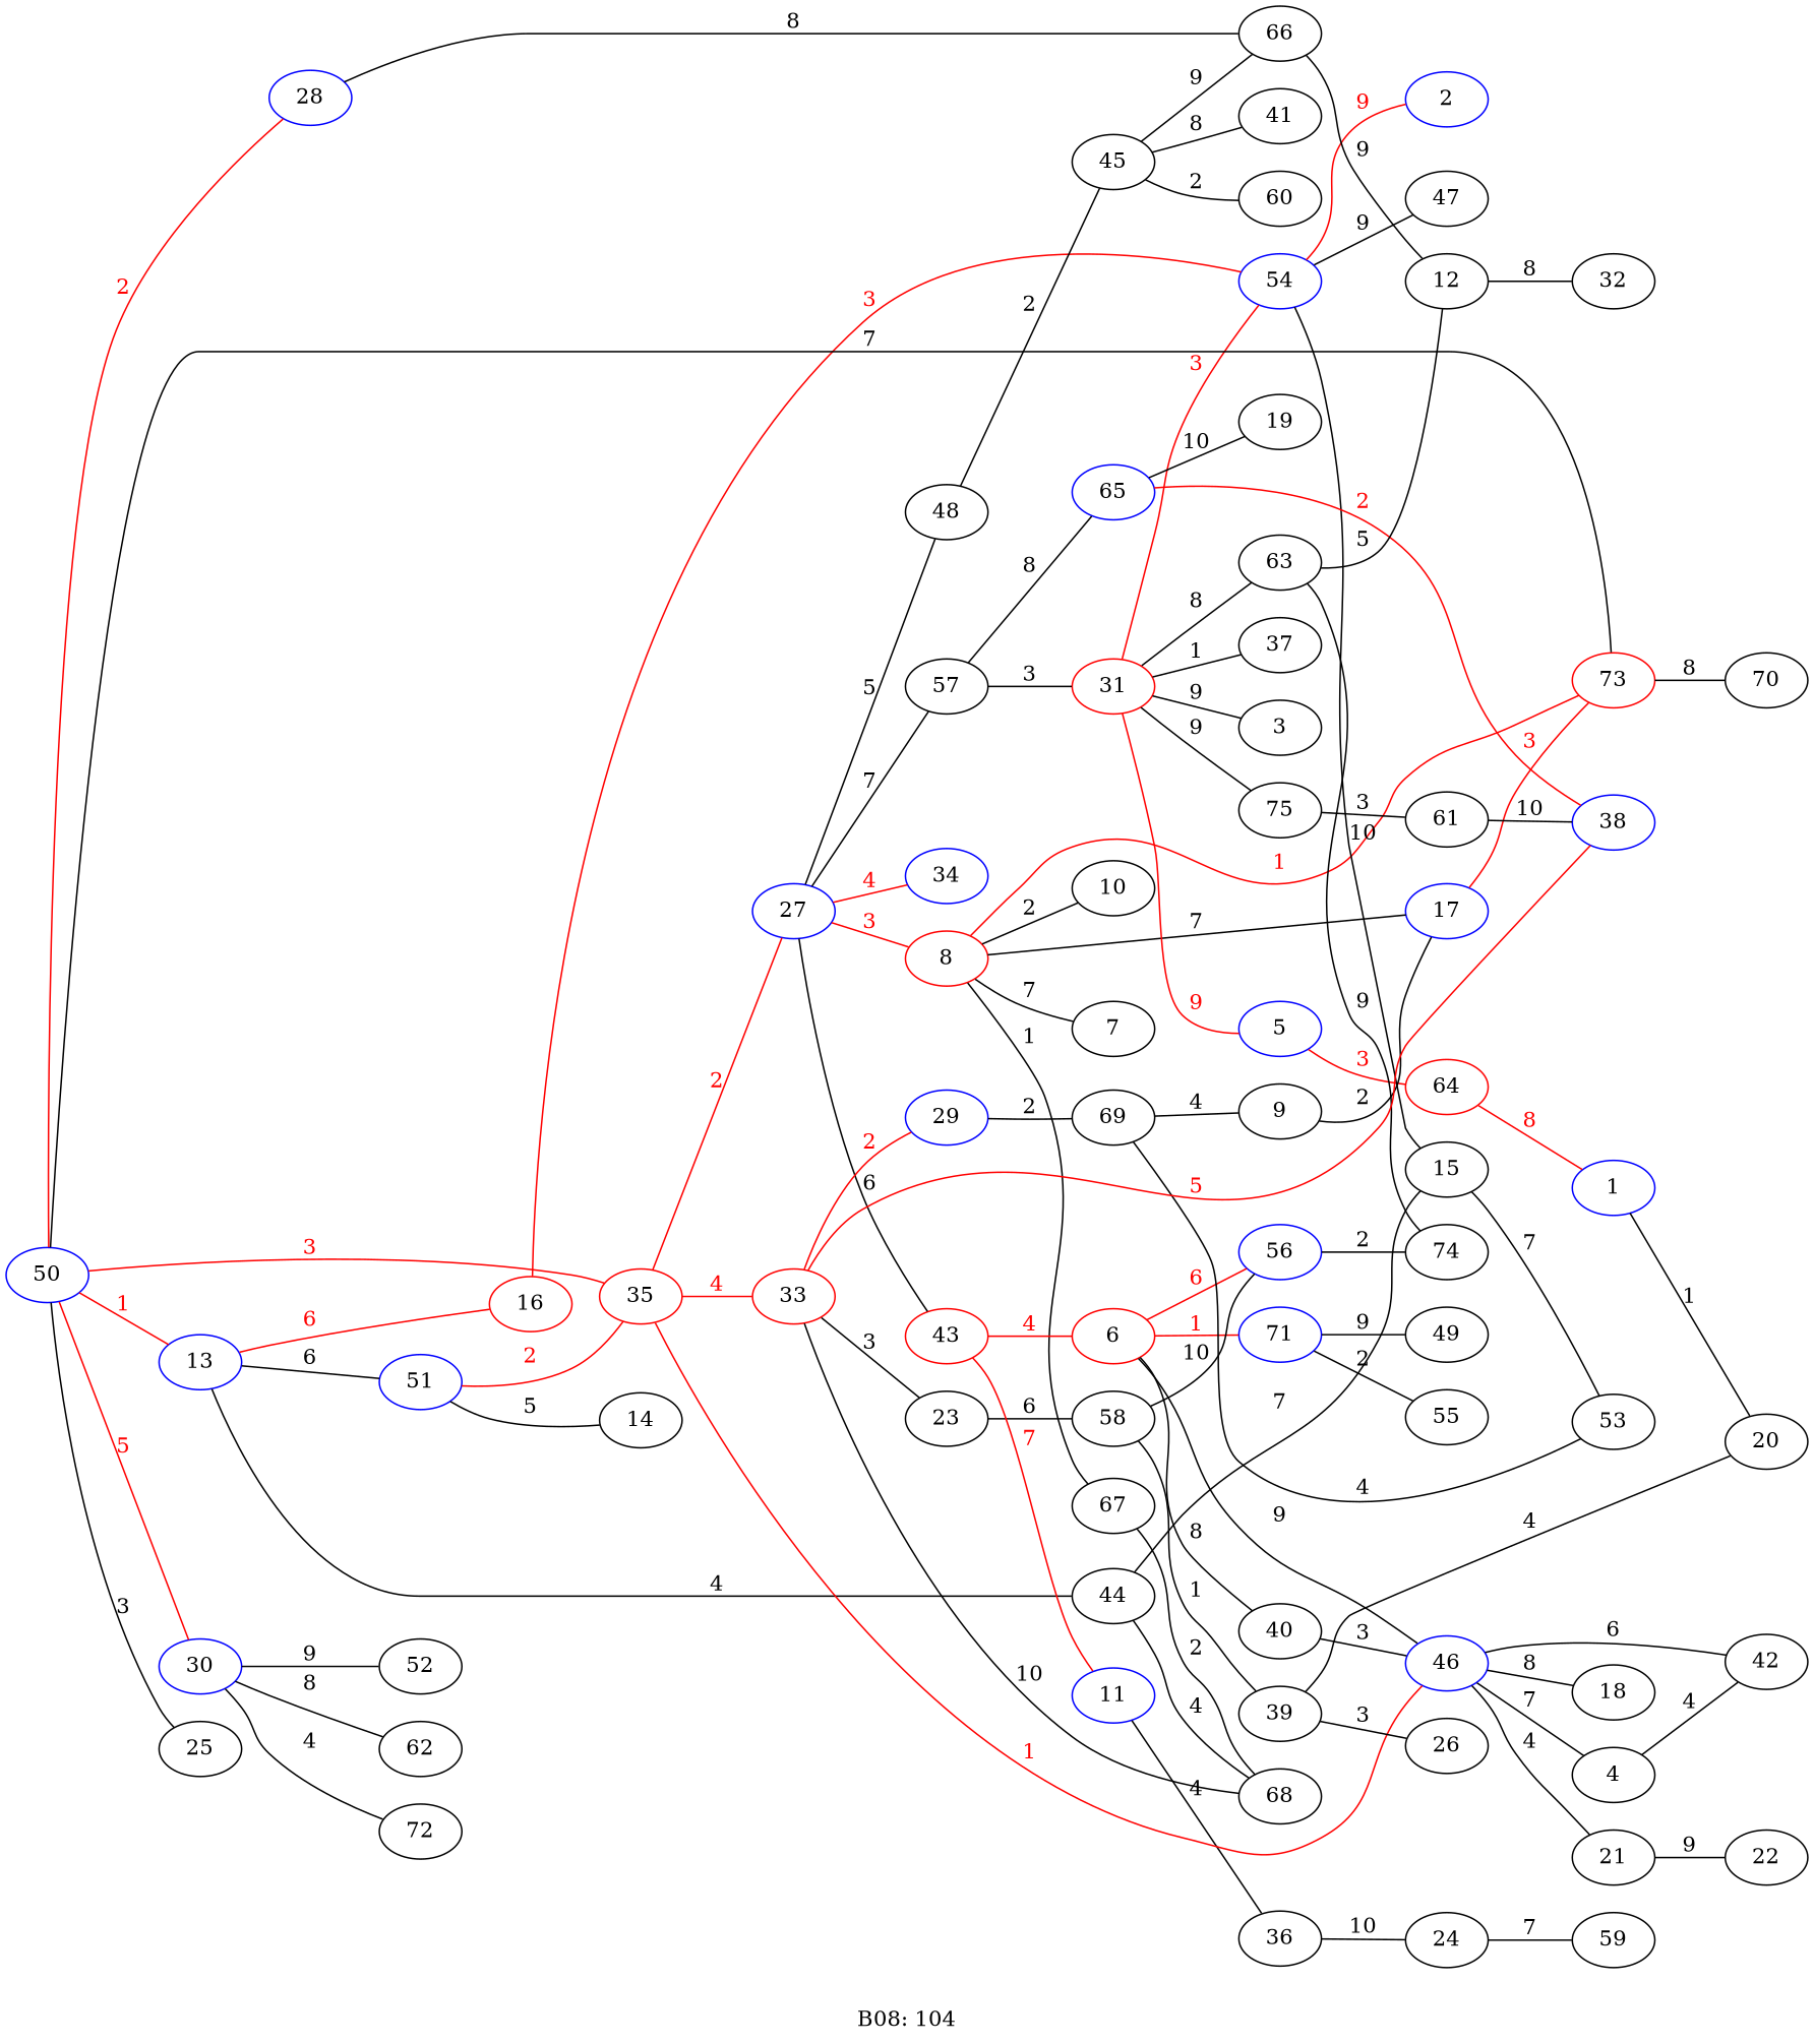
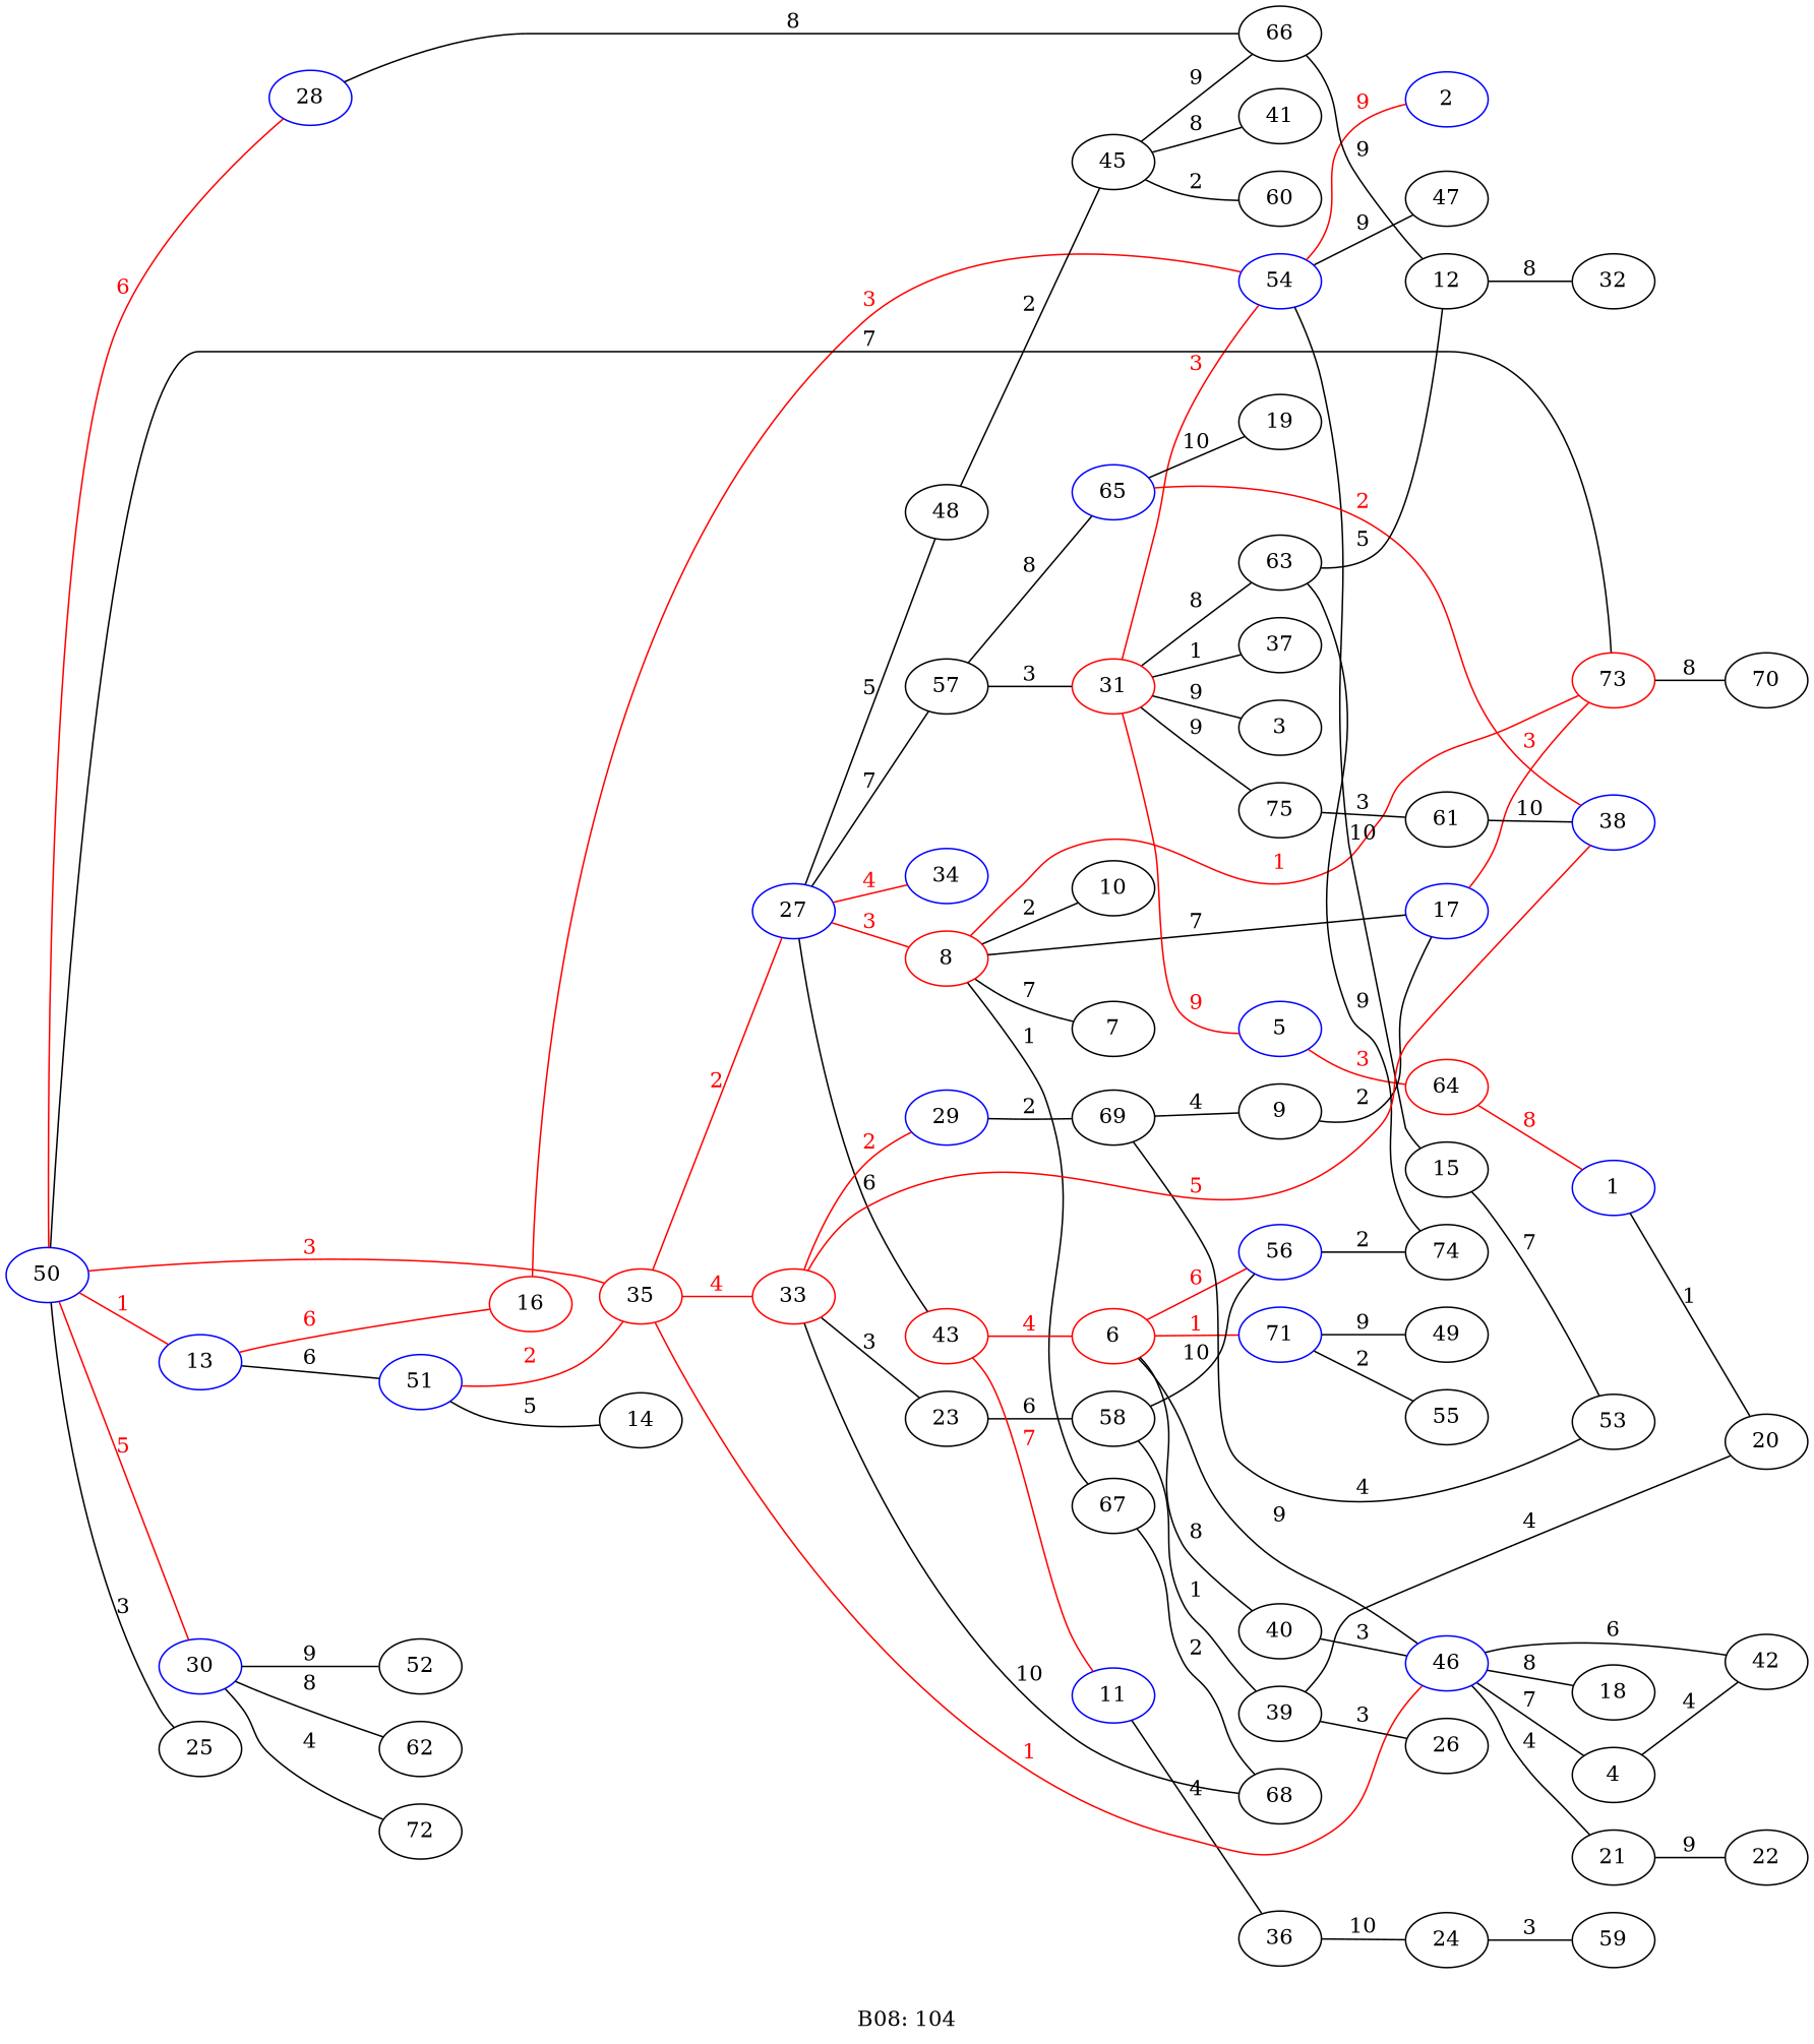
  strict graph {
    label="B08: 104"
    rankdir=LR
    1 [color=blue]
    20
    2 [color=blue]
    4
    42
    5 [color=blue]
    64 [color=red]
    6 [color=red]
    40
    56 [color=blue]
    71 [color=blue]
    46 [color=blue]
    74
    49
    55
    8 [color=red]
    7
    10
    17 [color=blue]
    67
    73 [color=red]
    68
    70
    9
    11 [color=blue]
    36
    24
    12
    32
    13 [color=blue]
    16 [color=red]
-   44
    51 [color=blue]
    54 [color=blue]
    15
    35 [color=red]
    14
    53
    47
    21
    22
    23
    58
    39
    59
    27 [color=blue]
    34 [color=blue]
    43 [color=red]
    48
    57
    45
    31 [color=red]
    65 [color=blue]
    28 [color=blue]
    66
    29 [color=blue]
    69
    30 [color=blue]
    52
    62
    72
    3
    37
    63
    75
    61
    33 [color=red]
    38 [color=blue]
    50 [color=blue]
    18
    25
    26
    41
    60
    19
    1 -- 20 [label=1]
    4 -- 42 [label=4]
    5 -- 64 [color=red fontcolor=red label=3]
    64 -- 1 [color=red fontcolor=red label=8]
    6 -- 40 [label=8]
    6 -- 56 [color=red fontcolor=red label=6]
    6 -- 71 [color=red fontcolor=red label=1]
    40 -- 46 [label=3]
    56 -- 74 [label=2]
    71 -- 49 [label=9]
    71 -- 55 [label=2]
    46 -- 4 [label=7]
    46 -- 42 [label=6]
    46 -- 6 [label=9]
    46 -- 21 [label=4]
    46 -- 18 [label=8]
    8 -- 7 [label=7]
    8 -- 10 [label=2]
    8 -- 17 [label=7]
    8 -- 67 [label=1]
    8 -- 73 [color=red fontcolor=red label=1]
    17 -- 73 [color=red fontcolor=red label=3]
    67 -- 68 [label=2]
    73 -- 70 [label=8]
    9 -- 17 [label=2]
    11 -- 36 [label=4]
    36 -- 24 [label=10]
-   24 -- 59 [label=7]
+   24 -- 59 [label=3]
    12 -- 32 [label=8]
    13 -- 16 [color=red fontcolor=red label=6]
-   13 -- 44 [label=4]
    13 -- 51 [label=6]
    16 -- 54 [color=red fontcolor=red label=3]
-   44 -- 68 [label=4]
-   44 -- 15 [label=7]
    51 -- 35 [color=red fontcolor=red label=2]
    51 -- 14 [label=5]
    54 -- 2 [color=red fontcolor=red label=9]
    54 -- 15 [label=10]
    54 -- 47 [label=9]
    15 -- 53 [label=7]
    35 -- 46 [color=red fontcolor=red label=1]
    35 -- 27 [color=red fontcolor=red label=2]
    35 -- 33 [color=red fontcolor=red label=4]
    35 -- 50 [color=red fontcolor=red label=3]
    21 -- 22 [label=9]
    23 -- 58 [label=6]
    58 -- 56 [label=10]
    58 -- 39 [label=1]
    39 -- 20 [label=4]
    39 -- 26 [label=3]
    27 -- 8 [color=red fontcolor=red label=3]
    27 -- 34 [color=red fontcolor=red label=4]
    27 -- 43 [label=6]
    27 -- 48 [label=5]
    27 -- 57 [label=7]
    43 -- 6 [color=red fontcolor=red label=4]
    43 -- 11 [color=red fontcolor=red label=7]
    48 -- 45 [label=2]
    57 -- 31 [label=3]
    57 -- 65 [label=8]
    45 -- 66 [label=9]
    45 -- 41 [label=8]
    45 -- 60 [label=2]
    31 -- 5 [color=red fontcolor=red label=9]
    31 -- 54 [color=red fontcolor=red label=3]
    31 -- 3 [label=9]
    31 -- 37 [label=1]
    31 -- 63 [label=8]
    31 -- 75 [label=9]
    65 -- 38 [color=red fontcolor=red label=2]
    65 -- 19 [label=10]
    28 -- 66 [label=8]
    66 -- 12 [label=9]
    29 -- 69 [label=2]
    69 -- 9 [label=4]
    69 -- 53 [label=4]
    30 -- 52 [label=9]
    30 -- 62 [label=8]
    30 -- 72 [label=4]
    63 -- 74 [label=9]
    63 -- 12 [label=5]
    75 -- 61 [label=3]
    61 -- 38 [label=10]
    33 -- 68 [label=10]
    33 -- 23 [label=3]
    33 -- 29 [color=red fontcolor=red label=2]
    33 -- 38 [color=red fontcolor=red label=5]
    50 -- 73 [label=7]
    50 -- 13 [color=red fontcolor=red label=1]
-   50 -- 28 [color=red fontcolor=red label=2]
+   50 -- 28 [color=red fontcolor=red label=6]
    50 -- 30 [color=red fontcolor=red label=5]
    50 -- 25 [label=3]
  }
